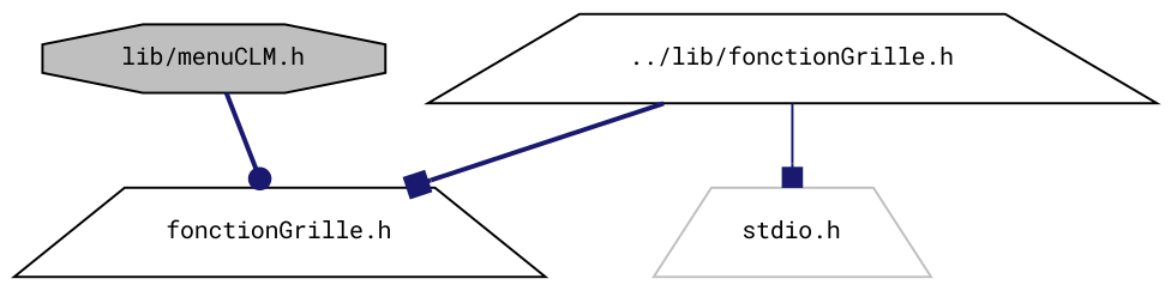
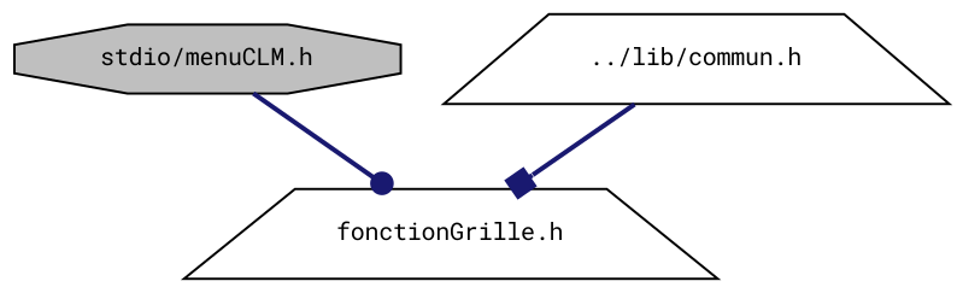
  digraph {
    fontname="Roboto Mono"
    node [color=black fillcolor=white fontname="Roboto Mono" fontsize=10 shape=trapezium style=filled]
    edge [arrowhead=box color=midnightblue fontname="Roboto Mono" fontsize=10 labelfontname=Helvetica labelfontsize=10 style=bold]
-   n1 [fillcolor=grey75 fontcolor=black height=0.2 label="lib/menuCLM.h" shape=octagon width=0.4]
+   n1 [fillcolor=grey75 fontcolor=black height=0.2 label="stdio/menuCLM.h" shape=octagon width=0.4]
    n2 [height=0.2 label="fonctionGrille.h" width=0.4]
-   n3 [height=0.2 label="../lib/fonctionGrille.h" width=0.4]
-   n4 [color=grey75 height=0.2 label="stdio.h" width=0.4]
+   n3 [height=0.2 label="../lib/commun.h" width=0.4]
    n1 -> n2 [arrowhead=dot]
    n3 -> n2
-   n3 -> n4 [style=solid]
  }
